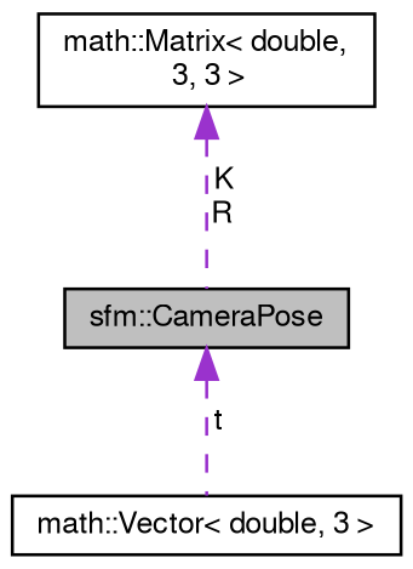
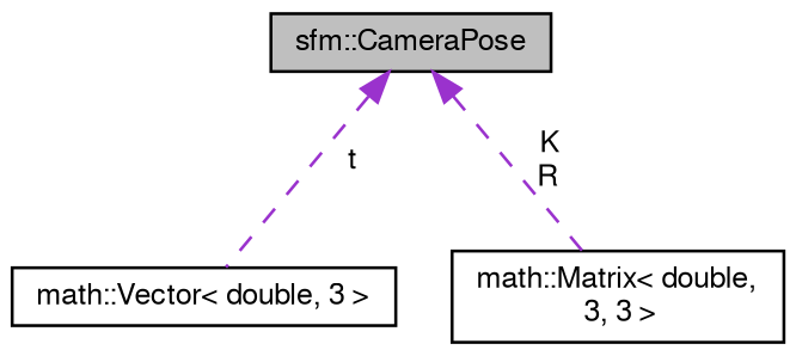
  digraph {
    node [color=black fillcolor=white fontname=FreeSans fontsize=10 shape=record style=filled]
    edge [color=darkorchid3 dir=back fontname=FreeSans fontsize=10 labelfontname=FreeSans labelfontsize=10 style=dashed]
    n1 [fillcolor=grey75 fontcolor=black height=0.2 label="sfm::CameraPose" width=0.4]
    n2 [height=0.2 label="math::Vector\< double, 3 \>" width=0.4]
    n3 [height=0.2 label="math::Matrix\< double,\l 3, 3 \>" width=0.4]
    n1 -> n2 [label=" t"]
-   n3 -> n1 [label=" K\nR"]
+   n1 -> n3 [label=" K\nR"]
  }
